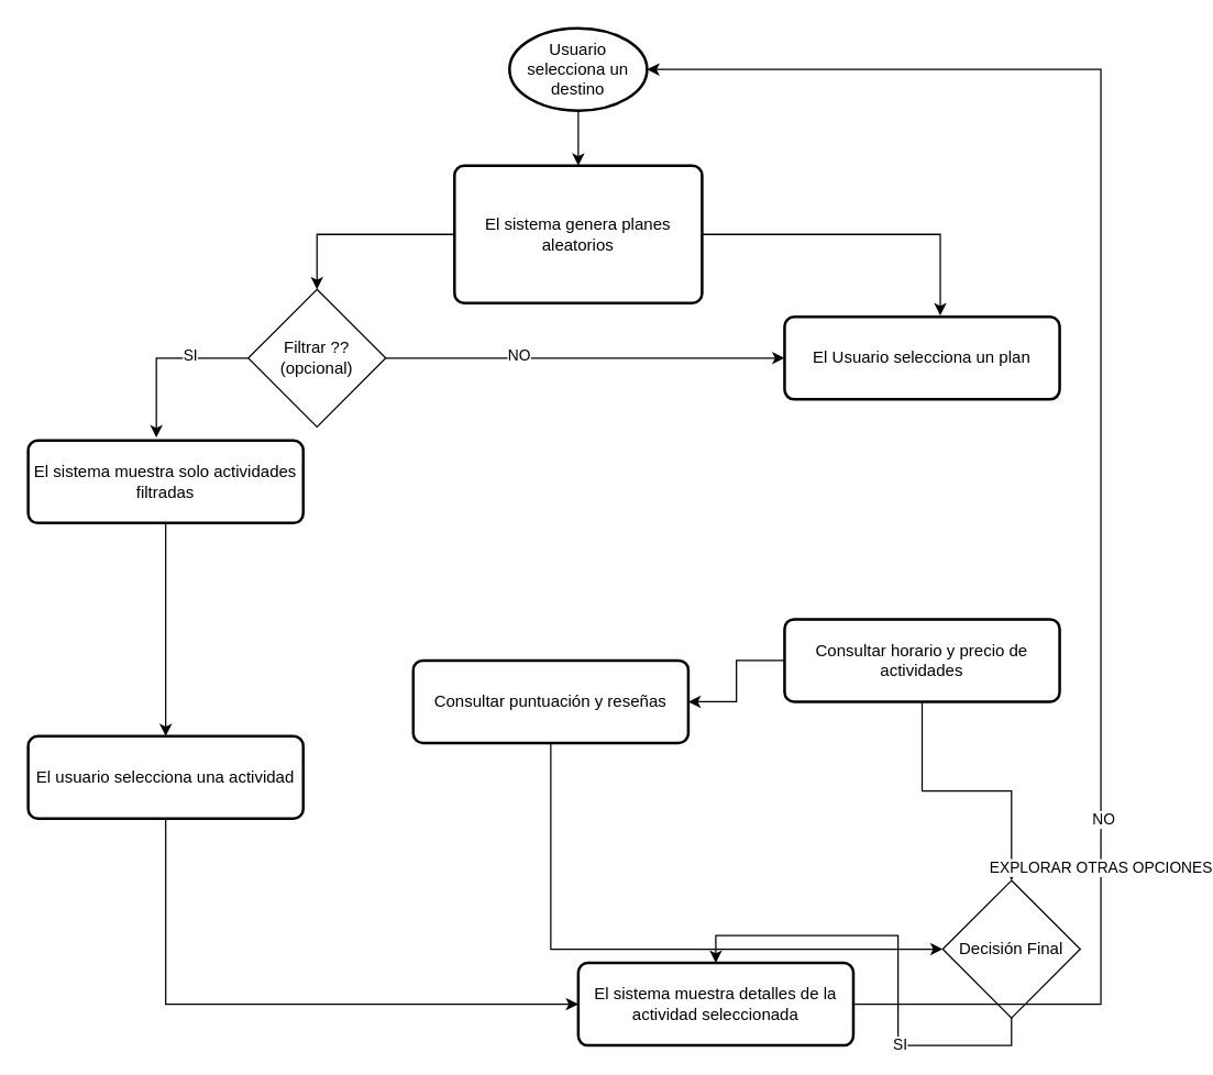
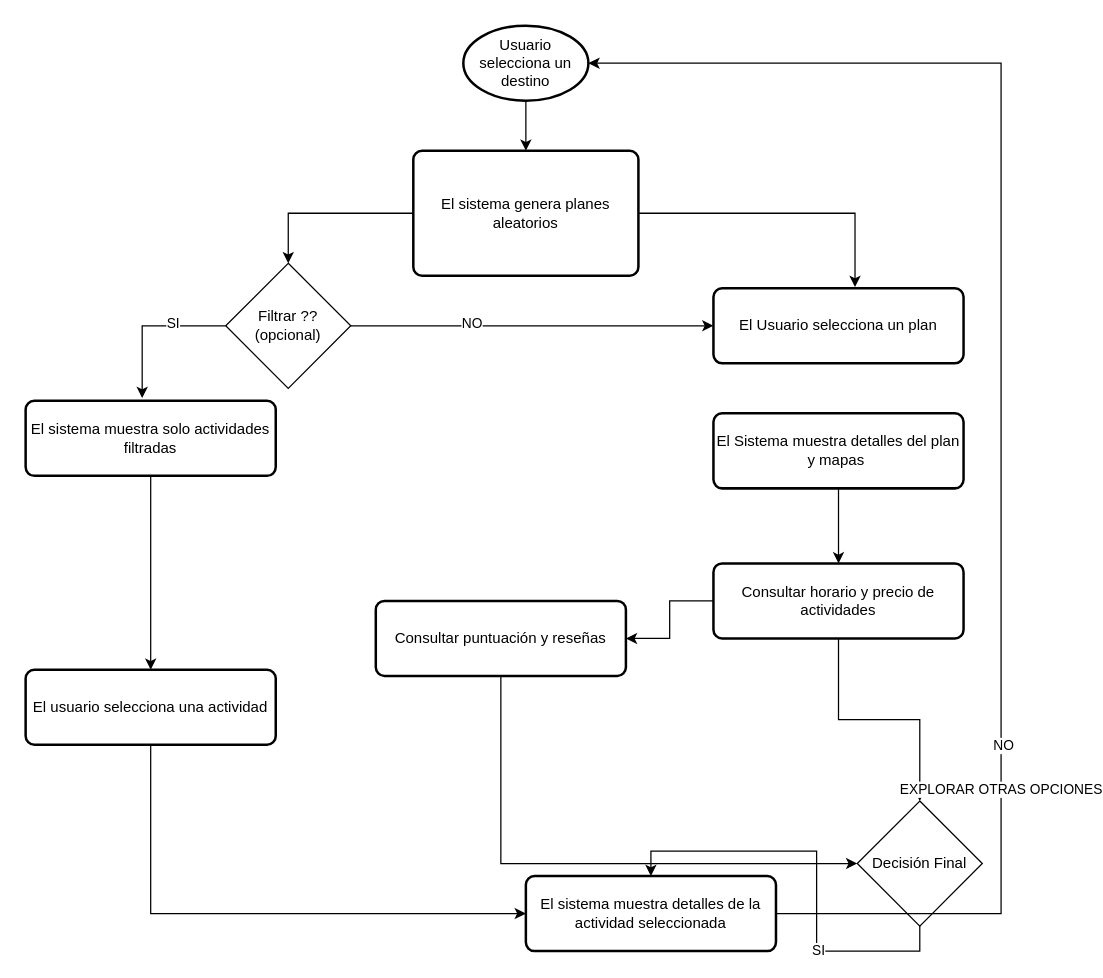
  <mxCell id="0" />
  <mxCell id="1" parent="0" />
  <mxCell id="2" style="edgeStyle=orthogonalEdgeStyle;rounded=0;orthogonalLoop=1;jettySize=auto;html=1;exitX=0.5;exitY=1;exitDx=0;exitDy=0;exitPerimeter=0;" edge="1" parent="1" source="3" target="5"><mxGeometry relative="1" as="geometry" /></mxCell>
  <mxCell id="3" value="Usuario selecciona un destino" style="strokeWidth=2;html=1;shape=mxgraph.flowchart.start_1;whiteSpace=wrap;" vertex="1" parent="1"><mxGeometry x="370" y="20" width="100" height="60" as="geometry" /></mxCell>
  <mxCell id="4" style="edgeStyle=orthogonalEdgeStyle;rounded=0;orthogonalLoop=1;jettySize=auto;html=1;exitX=0;exitY=0.5;exitDx=0;exitDy=0;entryX=0.5;entryY=0;entryDx=0;entryDy=0;" edge="1" parent="1" source="5" target="8"><mxGeometry relative="1" as="geometry" /></mxCell>
  <mxCell id="5" value="El sistema genera planes aleatorios" style="rounded=1;whiteSpace=wrap;html=1;absoluteArcSize=1;arcSize=14;strokeWidth=2;" vertex="1" parent="1"><mxGeometry x="330" y="120" width="180" height="100" as="geometry" /></mxCell>
  <mxCell id="6" style="edgeStyle=orthogonalEdgeStyle;rounded=0;orthogonalLoop=1;jettySize=auto;html=1;exitX=1;exitY=0.5;exitDx=0;exitDy=0;entryX=0;entryY=0.5;entryDx=0;entryDy=0;" edge="1" parent="1" source="8" target="26"><mxGeometry relative="1" as="geometry"><mxPoint x="320" y="330" as="targetPoint" /></mxGeometry></mxCell>
  <mxCell id="7" value="NO" style="edgeLabel;html=1;align=center;verticalAlign=middle;resizable=0;points=[];" vertex="1" connectable="0" parent="6"><mxGeometry x="-0.338" y="3" relative="1" as="geometry"><mxPoint as="offset" /></mxGeometry></mxCell>
  <mxCell id="8" value="Filtrar ??(opcional)" style="rhombus;whiteSpace=wrap;html=1;" vertex="1" parent="1"><mxGeometry x="180" y="210" width="100" height="100" as="geometry" /></mxCell>
  <mxCell id="9" style="edgeStyle=orthogonalEdgeStyle;rounded=0;orthogonalLoop=1;jettySize=auto;html=1;exitX=0.5;exitY=1;exitDx=0;exitDy=0;entryX=0.5;entryY=0;entryDx=0;entryDy=0;" edge="1" parent="1" source="10" target="25"><mxGeometry relative="1" as="geometry" /></mxCell>
  <mxCell id="10" value="El sistema muestra solo actividades filtradas" style="rounded=1;whiteSpace=wrap;html=1;absoluteArcSize=1;arcSize=14;strokeWidth=2;" vertex="1" parent="1"><mxGeometry y="320" width="200" height="60" as="geometry" x="20" /></mxCell>
+ <mxCell id="11" style="edgeStyle=orthogonalEdgeStyle;rounded=0;orthogonalLoop=1;jettySize=auto;html=1;exitX=0.5;exitY=1;exitDx=0;exitDy=0;entryX=0.5;entryY=0;entryDx=0;entryDy=0;" edge="1" parent="1" source="12" target="15"><mxGeometry relative="1" as="geometry" /></mxCell>
+ <mxCell id="12" value="El Sistema muestra detalles del plan y mapas&amp;nbsp;" style="rounded=1;whiteSpace=wrap;html=1;absoluteArcSize=1;arcSize=14;strokeWidth=2;" vertex="1" parent="1"><mxGeometry x="570" y="330" width="200" height="60" as="geometry" /></mxCell>
  <mxCell id="13" style="edgeStyle=orthogonalEdgeStyle;rounded=0;orthogonalLoop=1;jettySize=auto;html=1;exitX=0.5;exitY=1;exitDx=0;exitDy=0;entryX=0.5;entryY=0;entryDx=0;entryDy=0;" edge="1" parent="1" source="15" target="21"><mxGeometry relative="1" as="geometry" /></mxCell>
  <mxCell id="14" style="edgeStyle=orthogonalEdgeStyle;rounded=0;orthogonalLoop=1;jettySize=auto;html=1;exitX=0;exitY=0.5;exitDx=0;exitDy=0;entryX=1;entryY=0.5;entryDx=0;entryDy=0;" edge="1" parent="1" source="15" target="23"><mxGeometry relative="1" as="geometry" /></mxCell>
  <mxCell id="15" value="Consultar horario y precio de actividades" style="rounded=1;whiteSpace=wrap;html=1;absoluteArcSize=1;arcSize=14;strokeWidth=2;" vertex="1" parent="1"><mxGeometry x="570" y="450" width="200" height="60" as="geometry" /></mxCell>
  <mxCell id="16" value="El sistema muestra detalles de la actividad seleccionada" style="rounded=1;whiteSpace=wrap;html=1;absoluteArcSize=1;arcSize=14;strokeWidth=2;" vertex="1" parent="1"><mxGeometry x="420" y="700" width="200" height="60" as="geometry" /></mxCell>
  <mxCell id="17" style="edgeStyle=orthogonalEdgeStyle;rounded=0;orthogonalLoop=1;jettySize=auto;html=1;exitX=0;exitY=0.5;exitDx=0;exitDy=0;entryX=0.466;entryY=-0.037;entryDx=0;entryDy=0;entryPerimeter=0;" edge="1" parent="1" source="8" target="10"><mxGeometry relative="1" as="geometry" /></mxCell>
  <mxCell id="18" value="SI" style="edgeLabel;html=1;align=center;verticalAlign=middle;resizable=0;points=[];" vertex="1" connectable="0" parent="17"><mxGeometry x="-0.304" y="-3" relative="1" as="geometry"><mxPoint as="offset" /></mxGeometry></mxCell>
  <mxCell id="19" style="edgeStyle=orthogonalEdgeStyle;rounded=0;orthogonalLoop=1;jettySize=auto;html=1;exitX=0.5;exitY=1;exitDx=0;exitDy=0;entryX=0.5;entryY=0;entryDx=0;entryDy=0;" edge="1" parent="1" source="21" target="16"><mxGeometry relative="1" as="geometry" /></mxCell>
  <mxCell id="20" value="SI" style="edgeLabel;html=1;align=center;verticalAlign=middle;resizable=0;points=[];" vertex="1" connectable="0" parent="19"><mxGeometry x="-0.393" y="-1" relative="1" as="geometry"><mxPoint as="offset" /></mxGeometry></mxCell>
  <mxCell id="21" value="Decisión Final" style="rhombus;whiteSpace=wrap;html=1;" vertex="1" parent="1"><mxGeometry x="685" y="640" width="100" height="100" as="geometry" /></mxCell>
  <mxCell id="22" style="edgeStyle=orthogonalEdgeStyle;rounded=0;orthogonalLoop=1;jettySize=auto;html=1;exitX=0.5;exitY=1;exitDx=0;exitDy=0;entryX=0;entryY=0.5;entryDx=0;entryDy=0;" edge="1" parent="1" source="23" target="21"><mxGeometry relative="1" as="geometry" /></mxCell>
  <mxCell id="23" value="Consultar puntuación y reseñas" style="rounded=1;whiteSpace=wrap;html=1;absoluteArcSize=1;arcSize=14;strokeWidth=2;" vertex="1" parent="1"><mxGeometry x="300" y="480" width="200" height="60" as="geometry" /></mxCell>
  <mxCell id="24" style="edgeStyle=orthogonalEdgeStyle;rounded=0;orthogonalLoop=1;jettySize=auto;html=1;exitX=0.5;exitY=1;exitDx=0;exitDy=0;entryX=0;entryY=0.5;entryDx=0;entryDy=0;" edge="1" parent="1" source="25" target="16"><mxGeometry relative="1" as="geometry" /></mxCell>
  <mxCell id="25" value="El usuario selecciona una actividad" style="rounded=1;whiteSpace=wrap;html=1;absoluteArcSize=1;arcSize=14;strokeWidth=2;" vertex="1" parent="1"><mxGeometry y="535" width="200" height="60" as="geometry" x="20" /></mxCell>
  <mxCell id="26" value="El Usuario selecciona un plan" style="rounded=1;whiteSpace=wrap;html=1;absoluteArcSize=1;arcSize=14;strokeWidth=2;" vertex="1" parent="1"><mxGeometry x="570" y="230" width="200" height="60" as="geometry" /></mxCell>
  <mxCell id="27" style="edgeStyle=orthogonalEdgeStyle;rounded=0;orthogonalLoop=1;jettySize=auto;html=1;exitX=1;exitY=0.5;exitDx=0;exitDy=0;entryX=0.566;entryY=-0.016;entryDx=0;entryDy=0;entryPerimeter=0;" edge="1" parent="1" source="5" target="26"><mxGeometry relative="1" as="geometry" /></mxCell>
  <mxCell id="28" style="edgeStyle=orthogonalEdgeStyle;rounded=0;orthogonalLoop=1;jettySize=auto;html=1;exitX=1;exitY=0.5;exitDx=0;exitDy=0;entryX=1;entryY=0.5;entryDx=0;entryDy=0;entryPerimeter=0;" edge="1" parent="1" source="16" target="3"><mxGeometry relative="1" as="geometry"><Array as="points"><mxPoint x="800" y="730" /><mxPoint x="800" y="50" /></Array></mxGeometry></mxCell>
  <mxCell id="29" value="NO" style="edgeLabel;html=1;align=center;verticalAlign=middle;resizable=0;points=[];" vertex="1" connectable="0" parent="28"><mxGeometry x="-0.47" y="-1" relative="1" as="geometry"><mxPoint as="offset" /></mxGeometry></mxCell>
  <mxCell id="30" value="EXPLORAR OTRAS OPCIONES" style="edgeLabel;html=1;align=center;verticalAlign=middle;resizable=0;points=[];" vertex="1" connectable="0" parent="28"><mxGeometry x="-0.529" y="1" relative="1" as="geometry"><mxPoint as="offset" /></mxGeometry></mxCell>
